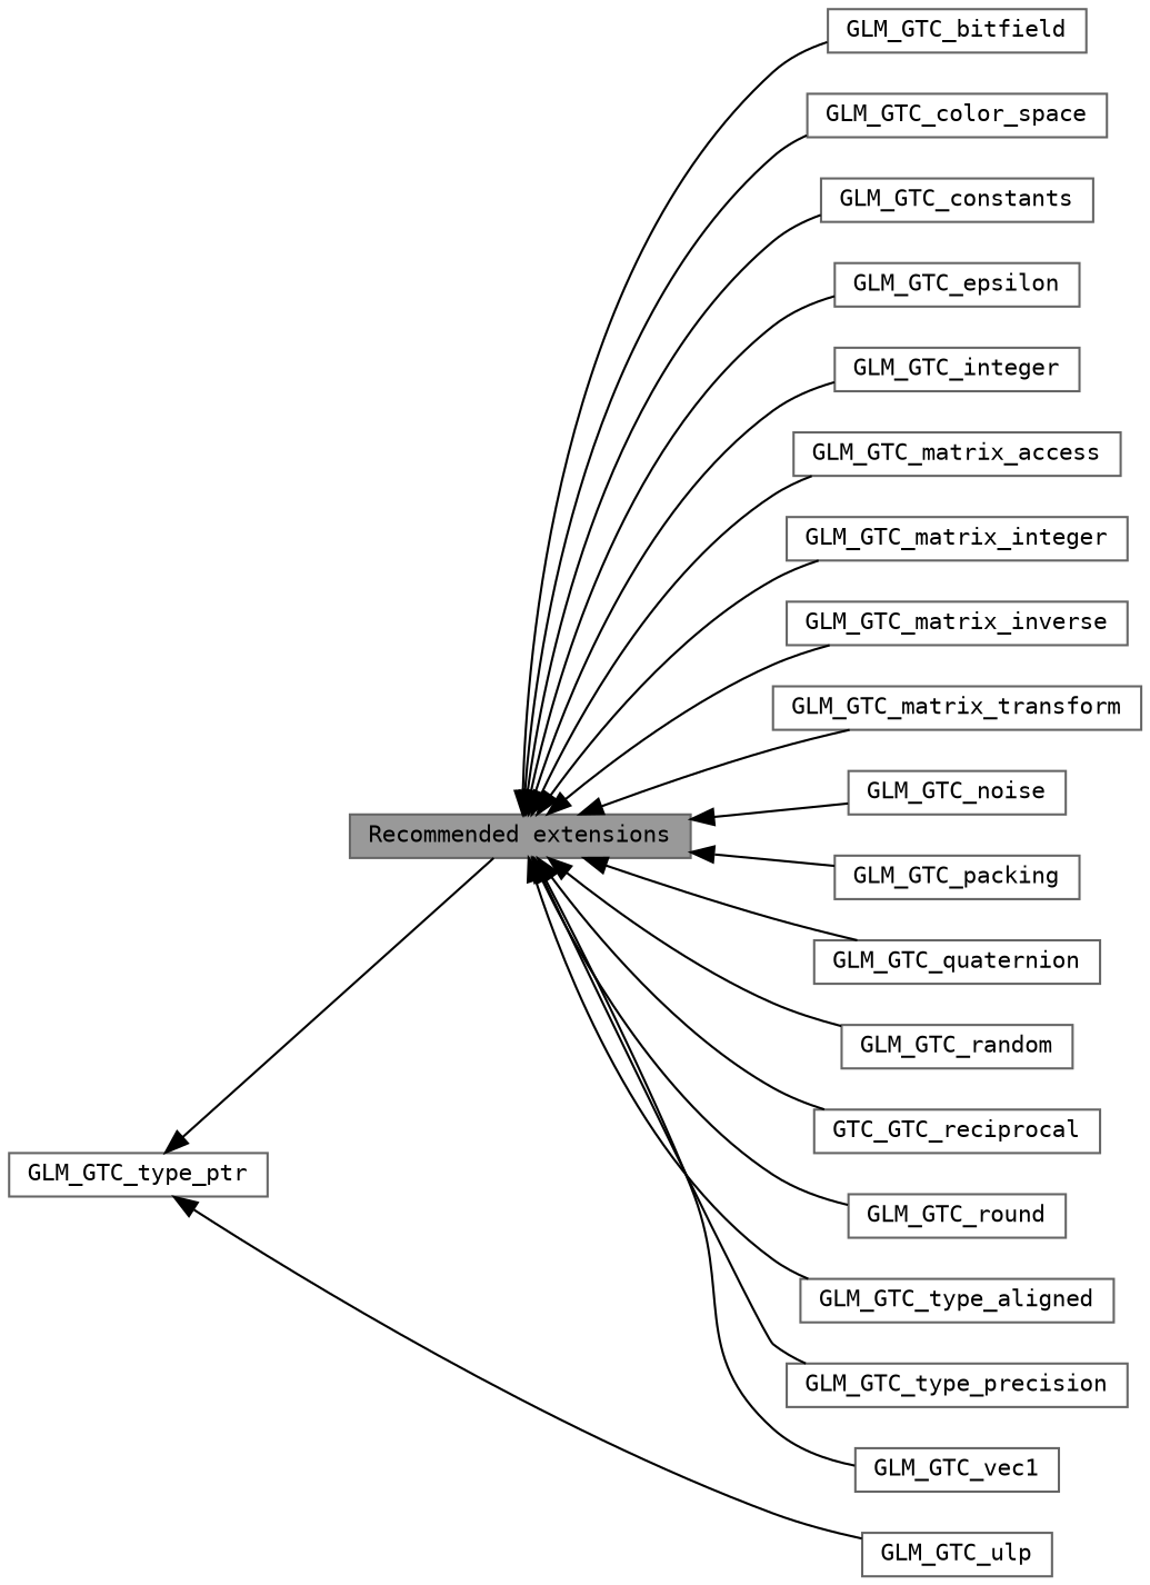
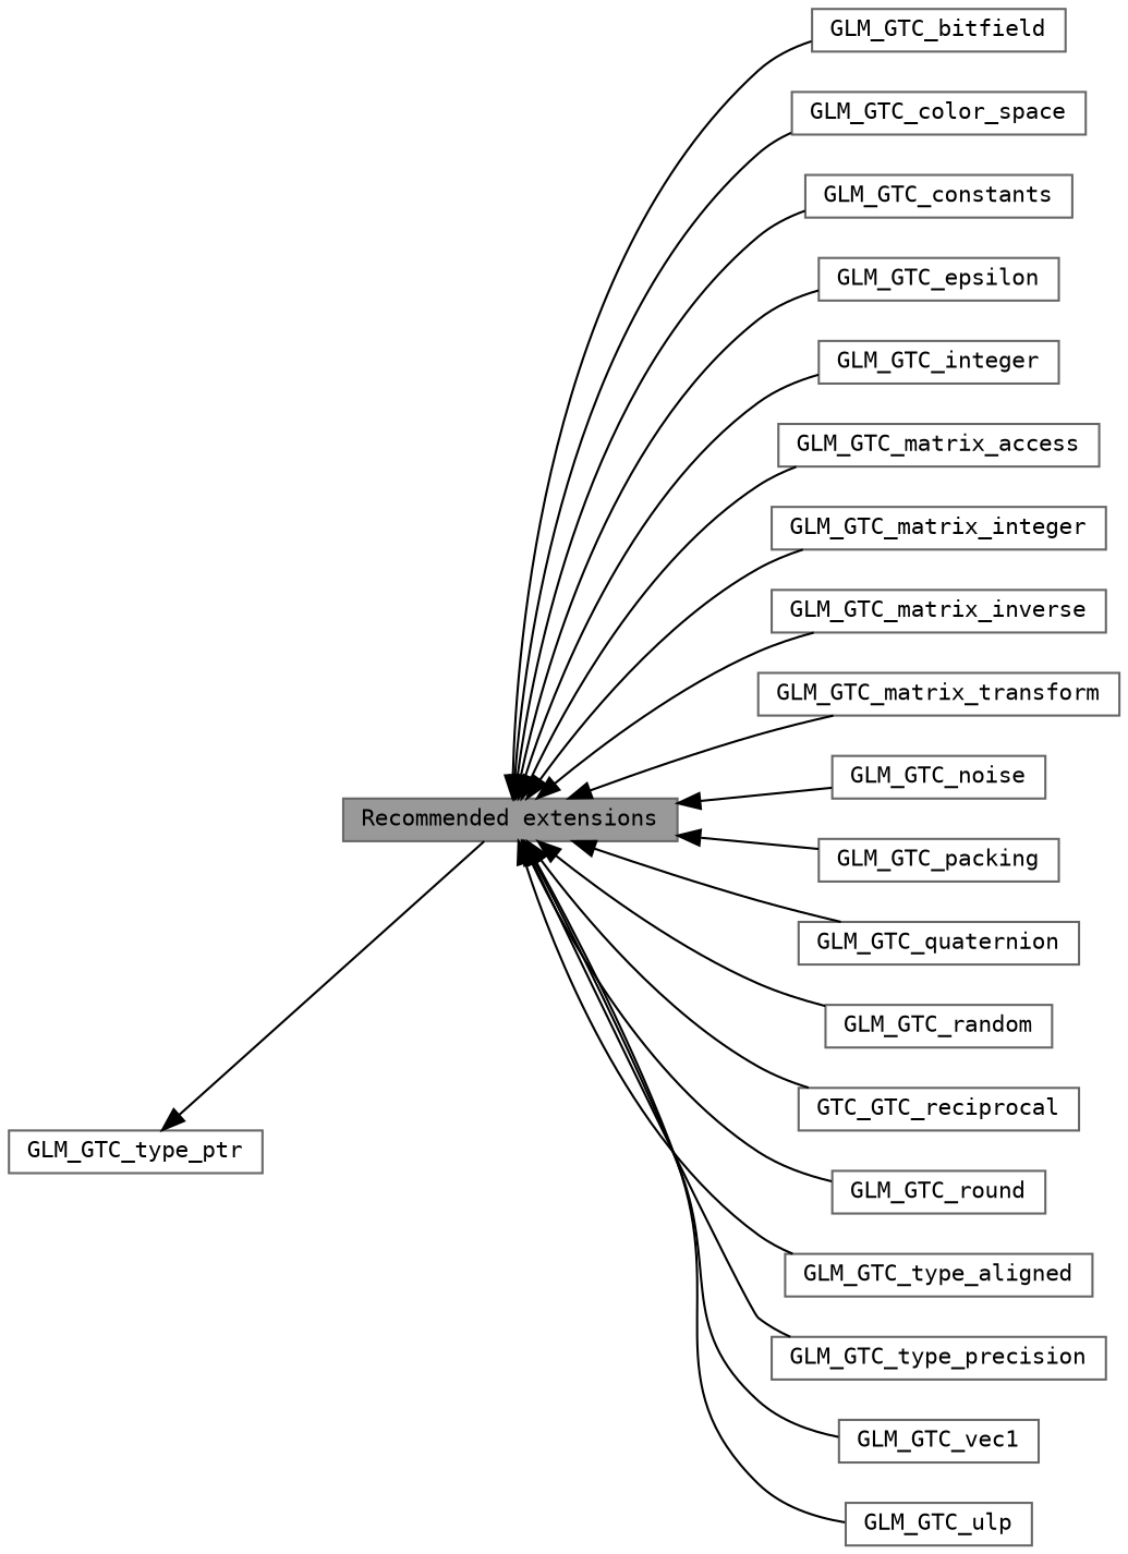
  digraph {
    rankdir=LR
    node [color=grey40 fillcolor=white fontname=Terminal fontsize=10 shape=box style=filled]
    edge [dir=back fontname=Terminal fontsize=10 labelfontname=Helvetica labelfontsize=10 shape=plaintext style=solid]
    n1 [color=gray40 fillcolor=grey60 fontcolor=black height=0.2 label="Recommended extensions" width=0.4]
    n2 [height=0.2 label=GLM_GTC_bitfield width=0.4]
    n3 [height=0.2 label=GLM_GTC_color_space width=0.4]
    n4 [height=0.2 label=GLM_GTC_constants width=0.4]
    n5 [height=0.2 label=GLM_GTC_epsilon width=0.4]
    n6 [height=0.2 label=GLM_GTC_integer width=0.4]
    n7 [height=0.2 label=GLM_GTC_matrix_access width=0.4]
    n8 [height=0.2 label=GLM_GTC_matrix_integer width=0.4]
    n9 [height=0.2 label=GLM_GTC_matrix_inverse width=0.4]
    n10 [height=0.2 label=GLM_GTC_matrix_transform width=0.4]
    n11 [height=0.2 label=GLM_GTC_noise width=0.4]
    n12 [height=0.2 label=GLM_GTC_packing width=0.4]
    n13 [height=0.2 label=GLM_GTC_quaternion width=0.4]
    n14 [height=0.2 label=GLM_GTC_random width=0.4]
    n15 [height=0.2 label=GTC_GTC_reciprocal width=0.4]
    n16 [height=0.2 label=GLM_GTC_round width=0.4]
    n17 [height=0.2 label=GLM_GTC_type_aligned width=0.4]
    n18 [height=0.2 label=GLM_GTC_type_precision width=0.4]
    n19 [height=0.2 label=GLM_GTC_ulp width=0.4]
    n20 [height=0.2 label=GLM_GTC_vec1 width=0.4]
    n21 [height=0.2 label=GLM_GTC_type_ptr width=0.4]
    n1 -> n2
    n1 -> n3
    n1 -> n4
    n1 -> n5
    n1 -> n6
    n1 -> n7
    n1 -> n8
    n1 -> n9
    n1 -> n10
    n1 -> n11
    n1 -> n12
    n1 -> n13
    n1 -> n14
    n1 -> n15
    n1 -> n16
    n1 -> n17
    n1 -> n18
-   n21 -> n19
+   n1 -> n19
    n1 -> n20
    n21 -> n1
  }
